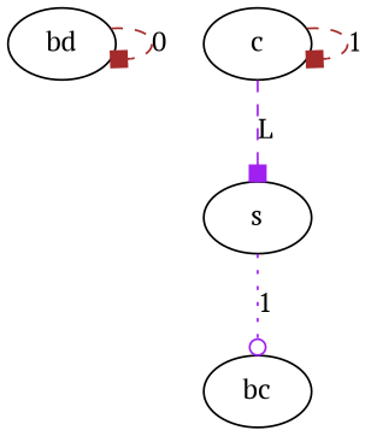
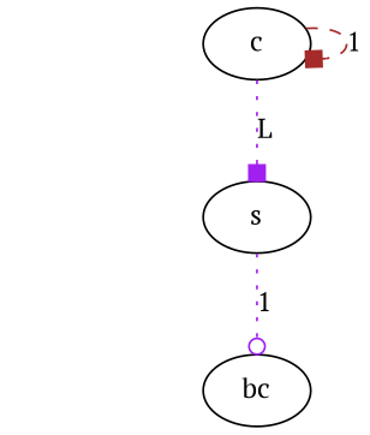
  digraph {
    fontname="PT Serif"
    node [fontname="PT Serif"]
    edge [arrowhead=box color=brown fontname="PT Serif" style=dashed]
-   bd
    c
    s
    bc
-   bd -> bd [label=0]
    c -> c [label=1]
-   c -> s [color=purple label=L]
+   c -> s [color=purple label=L style=dotted]
    s -> bc [arrowhead=odot color=purple label=1 style=dotted]
  }
